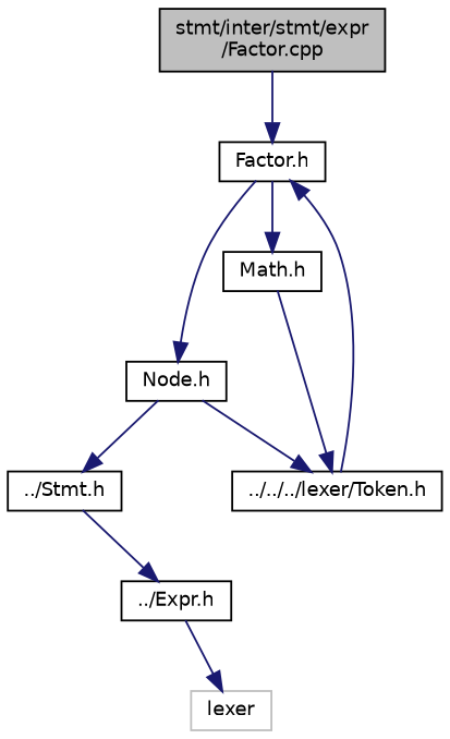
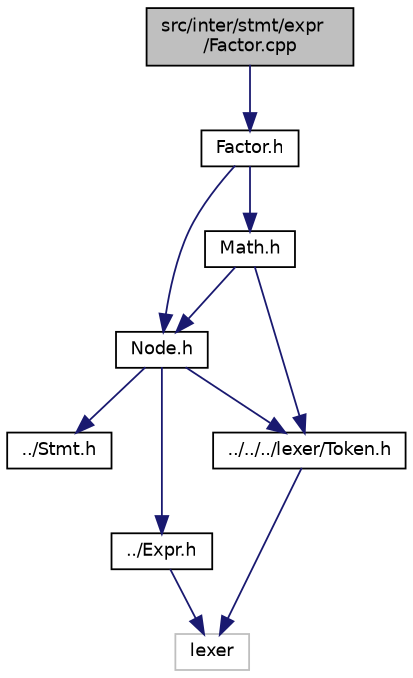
  digraph {
    node [color=black fillcolor=white fontname=Helvetica fontsize=10 shape=record style=filled]
    edge [color=midnightblue fontname=Helvetica fontsize=10 labelfontname=Helvetica labelfontsize=10 style=solid]
-   n1 [fillcolor=grey75 fontcolor=black height=0.2 label="stmt/inter/stmt/expr\l/Factor.cpp" width=0.4]
+   n1 [fillcolor=grey75 fontcolor=black height=0.2 label="src/inter/stmt/expr\l/Factor.cpp" width=0.4]
    n2 [height=0.2 label="Factor.h" width=0.4]
    n3 [height=0.2 label="Node.h" width=0.4]
    n4 [height=0.2 label="Math.h" width=0.4]
    n5 [height=0.2 label="../Stmt.h" width=0.4]
    n6 [height=0.2 label="../../../lexer/Token.h" width=0.4]
    n7 [height=0.2 label="../Expr.h" width=0.4]
    n8 [color=grey75 height=0.2 label=lexer width=0.4]
    n1 -> n2
    n2 -> n3
    n2 -> n4
    n3 -> n5
    n3 -> n6
+   n4 -> n3
    n4 -> n6
-   n5 -> n7
-   n6 -> n2
+   n3 -> n7
+   n6 -> n8
    n7 -> n8
  }
